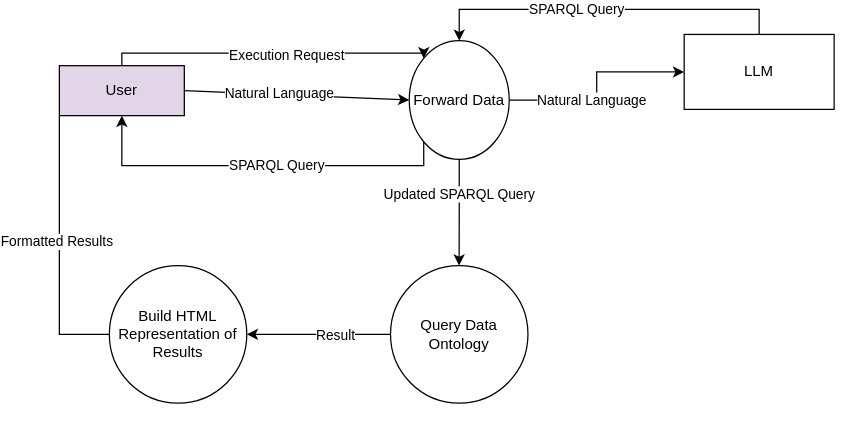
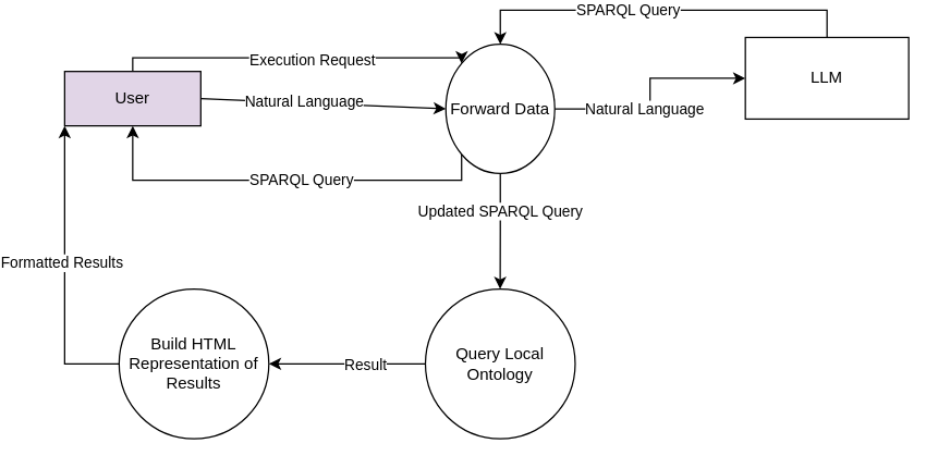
  <mxCell id="0" />
  <mxCell id="1" parent="0" />
  <mxCell id="2" style="edgeStyle=orthogonalEdgeStyle;rounded=0;orthogonalLoop=1;jettySize=auto;html=1;exitX=1;exitY=0.5;exitDx=0;exitDy=0;entryX=0;entryY=0.5;entryDx=0;entryDy=0;" edge="1" parent="1" source="8" target="13"><mxGeometry relative="1" as="geometry" /></mxCell>
  <mxCell id="3" value="Natural Language" style="edgeLabel;html=1;align=center;verticalAlign=middle;resizable=0;points=[];" vertex="1" connectable="0" parent="2"><mxGeometry x="-0.195" relative="1" as="geometry"><mxPoint as="offset" /></mxGeometry></mxCell>
  <mxCell id="4" style="rounded=0;orthogonalLoop=1;jettySize=auto;html=1;exitX=0;exitY=1;exitDx=0;exitDy=0;edgeStyle=orthogonalEdgeStyle;entryX=0.5;entryY=1;entryDx=0;entryDy=0;" edge="1" parent="1" source="8" target="16"><mxGeometry relative="1" as="geometry"><mxPoint x="150" y="165" as="targetPoint" /><Array as="points"><mxPoint x="312" y="125" /><mxPoint x="70" y="125" /></Array></mxGeometry></mxCell>
  <mxCell id="5" value="SPARQL Query" style="edgeLabel;html=1;align=center;verticalAlign=middle;resizable=0;points=[];" vertex="1" connectable="0" parent="4"><mxGeometry x="0.037" y="-1" relative="1" as="geometry"><mxPoint x="19" as="offset" /></mxGeometry></mxCell>
  <mxCell id="6" style="edgeStyle=orthogonalEdgeStyle;rounded=0;orthogonalLoop=1;jettySize=auto;html=1;exitX=0.5;exitY=1;exitDx=0;exitDy=0;" edge="1" parent="1" source="8"><mxGeometry relative="1" as="geometry"><mxPoint x="339.897" y="205" as="targetPoint" /></mxGeometry></mxCell>
  <mxCell id="7" value="Updated SPARQL Query" style="edgeLabel;html=1;align=center;verticalAlign=middle;resizable=0;points=[];" vertex="1" connectable="0" parent="6"><mxGeometry x="-0.361" y="-1" relative="1" as="geometry"><mxPoint as="offset" /></mxGeometry></mxCell>
  <mxCell id="8" value="Forward Data" style="ellipse;whiteSpace=wrap;html=1;aspect=fixed;" vertex="1" parent="1"><mxGeometry x="300" y="25" width="80" height="95" as="geometry" /></mxCell>
  <mxCell id="9" value="" style="endArrow=classic;html=1;rounded=0;entryX=0;entryY=0.5;entryDx=0;entryDy=0;" edge="1" parent="1" target="8"><mxGeometry width="50" height="50" relative="1" as="geometry"><mxPoint x="120" y="65" as="sourcePoint" /><mxPoint x="190" y="45" as="targetPoint" /></mxGeometry></mxCell>
  <mxCell id="10" value="Natural Language" style="edgeLabel;html=1;align=center;verticalAlign=middle;resizable=0;points=[];" vertex="1" connectable="0" parent="9"><mxGeometry x="-0.169" y="2" relative="1" as="geometry"><mxPoint as="offset" /></mxGeometry></mxCell>
  <mxCell id="11" style="edgeStyle=orthogonalEdgeStyle;rounded=0;orthogonalLoop=1;jettySize=auto;html=1;exitX=0.5;exitY=0;exitDx=0;exitDy=0;entryX=0.5;entryY=0;entryDx=0;entryDy=0;" edge="1" parent="1" source="13" target="8"><mxGeometry relative="1" as="geometry" /></mxCell>
  <mxCell id="12" value="SPARQL Query" style="edgeLabel;html=1;align=center;verticalAlign=middle;resizable=0;points=[];" vertex="1" connectable="0" parent="11"><mxGeometry x="0.171" y="-1" relative="1" as="geometry"><mxPoint as="offset" /></mxGeometry></mxCell>
  <mxCell id="13" value="LLM" style="rounded=0;whiteSpace=wrap;html=1;" vertex="1" parent="1"><mxGeometry x="520" y="20" width="120" height="60" as="geometry" /></mxCell>
  <mxCell id="14" style="edgeStyle=orthogonalEdgeStyle;rounded=0;orthogonalLoop=1;jettySize=auto;html=1;exitX=0.5;exitY=0;exitDx=0;exitDy=0;entryX=0;entryY=0;entryDx=0;entryDy=0;" edge="1" parent="1" source="16" target="8"><mxGeometry relative="1" as="geometry"><Array as="points"><mxPoint x="70" y="35" /><mxPoint x="312" y="35" /></Array></mxGeometry></mxCell>
  <mxCell id="15" value="Execution Request" style="edgeLabel;html=1;align=center;verticalAlign=middle;resizable=0;points=[];" vertex="1" connectable="0" parent="14"><mxGeometry x="0.104" y="-1" relative="1" as="geometry"><mxPoint as="offset" /></mxGeometry></mxCell>
  <mxCell id="16" value="User" style="rounded=0;whiteSpace=wrap;html=1;fillColor=#e1d5e7;" vertex="1" parent="1"><mxGeometry x="20" y="45" width="100" height="40" as="geometry" /></mxCell>
  <mxCell id="17" style="edgeStyle=orthogonalEdgeStyle;rounded=0;orthogonalLoop=1;jettySize=auto;html=1;exitX=0;exitY=0.5;exitDx=0;exitDy=0;entryX=1;entryY=0.5;entryDx=0;entryDy=0;" edge="1" parent="1" source="19" target="22"><mxGeometry relative="1" as="geometry" /></mxCell>
  <mxCell id="18" value="Result" style="edgeLabel;html=1;align=center;verticalAlign=middle;resizable=0;points=[];" vertex="1" connectable="0" parent="17"><mxGeometry x="-0.359" y="1" relative="1" as="geometry"><mxPoint x="-8" y="-1" as="offset" /></mxGeometry></mxCell>
- <mxCell id="19" value="Query Data Ontology" style="ellipse;whiteSpace=wrap;html=1;aspect=fixed;" vertex="1" parent="1"><mxGeometry x="285" y="205" width="110" height="110" as="geometry" /></mxCell>
- <mxCell id="20" style="edgeStyle=orthogonalEdgeStyle;rounded=0;orthogonalLoop=1;jettySize=auto;html=1;exitX=0;exitY=0.5;exitDx=0;exitDy=0;entryX=0;entryY=1;entryDx=0;entryDy=0;endArrow=none;" edge="1" parent="1" source="22" target="16"><mxGeometry relative="1" as="geometry" /></mxCell>
+ <mxCell id="19" value="Query Local Ontology" style="ellipse;whiteSpace=wrap;html=1;aspect=fixed;" vertex="1" parent="1"><mxGeometry x="285" y="205" width="110" height="110" as="geometry" /></mxCell>
+ <mxCell id="20" style="edgeStyle=orthogonalEdgeStyle;rounded=0;orthogonalLoop=1;jettySize=auto;html=1;exitX=0;exitY=0.5;exitDx=0;exitDy=0;entryX=0;entryY=1;entryDx=0;entryDy=0;" edge="1" parent="1" source="22" target="16"><mxGeometry relative="1" as="geometry" /></mxCell>
  <mxCell id="21" value="Formatted Results" style="edgeLabel;html=1;align=center;verticalAlign=middle;resizable=0;points=[];" vertex="1" connectable="0" parent="20"><mxGeometry x="0.073" y="3" relative="1" as="geometry"><mxPoint as="offset" /></mxGeometry></mxCell>
  <mxCell id="22" value="Build HTML Representation of Results" style="ellipse;whiteSpace=wrap;html=1;aspect=fixed;" vertex="1" parent="1"><mxGeometry x="60" y="205" width="110" height="110" as="geometry" /></mxCell>
